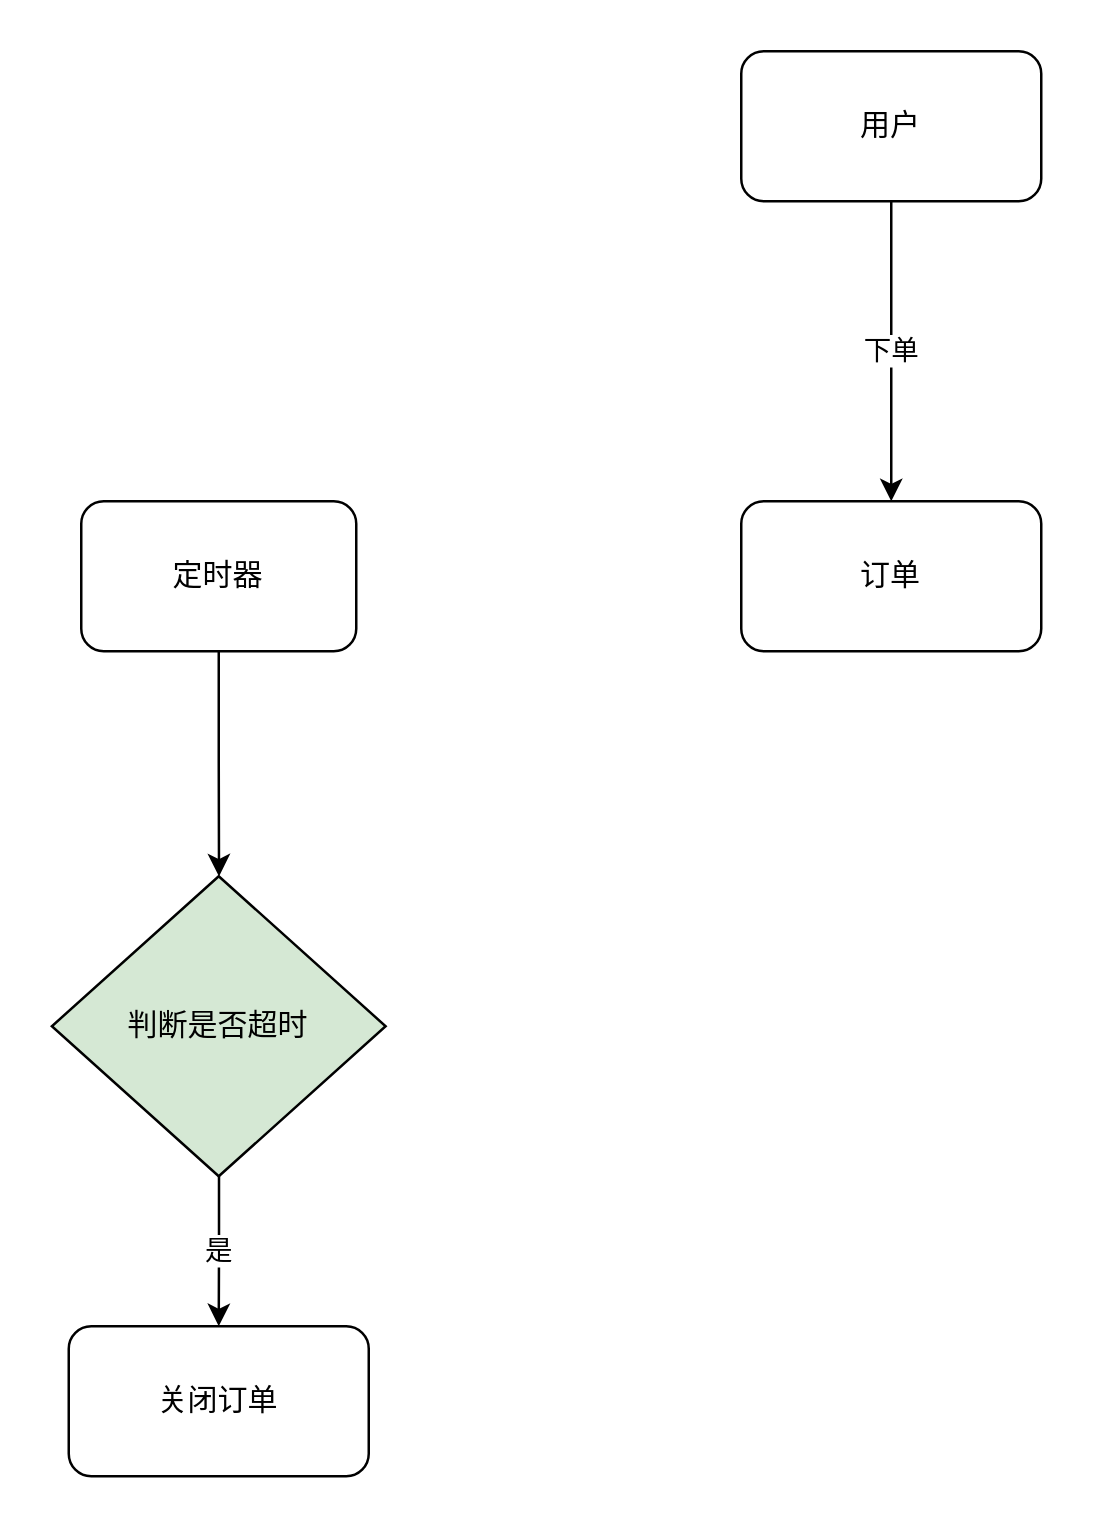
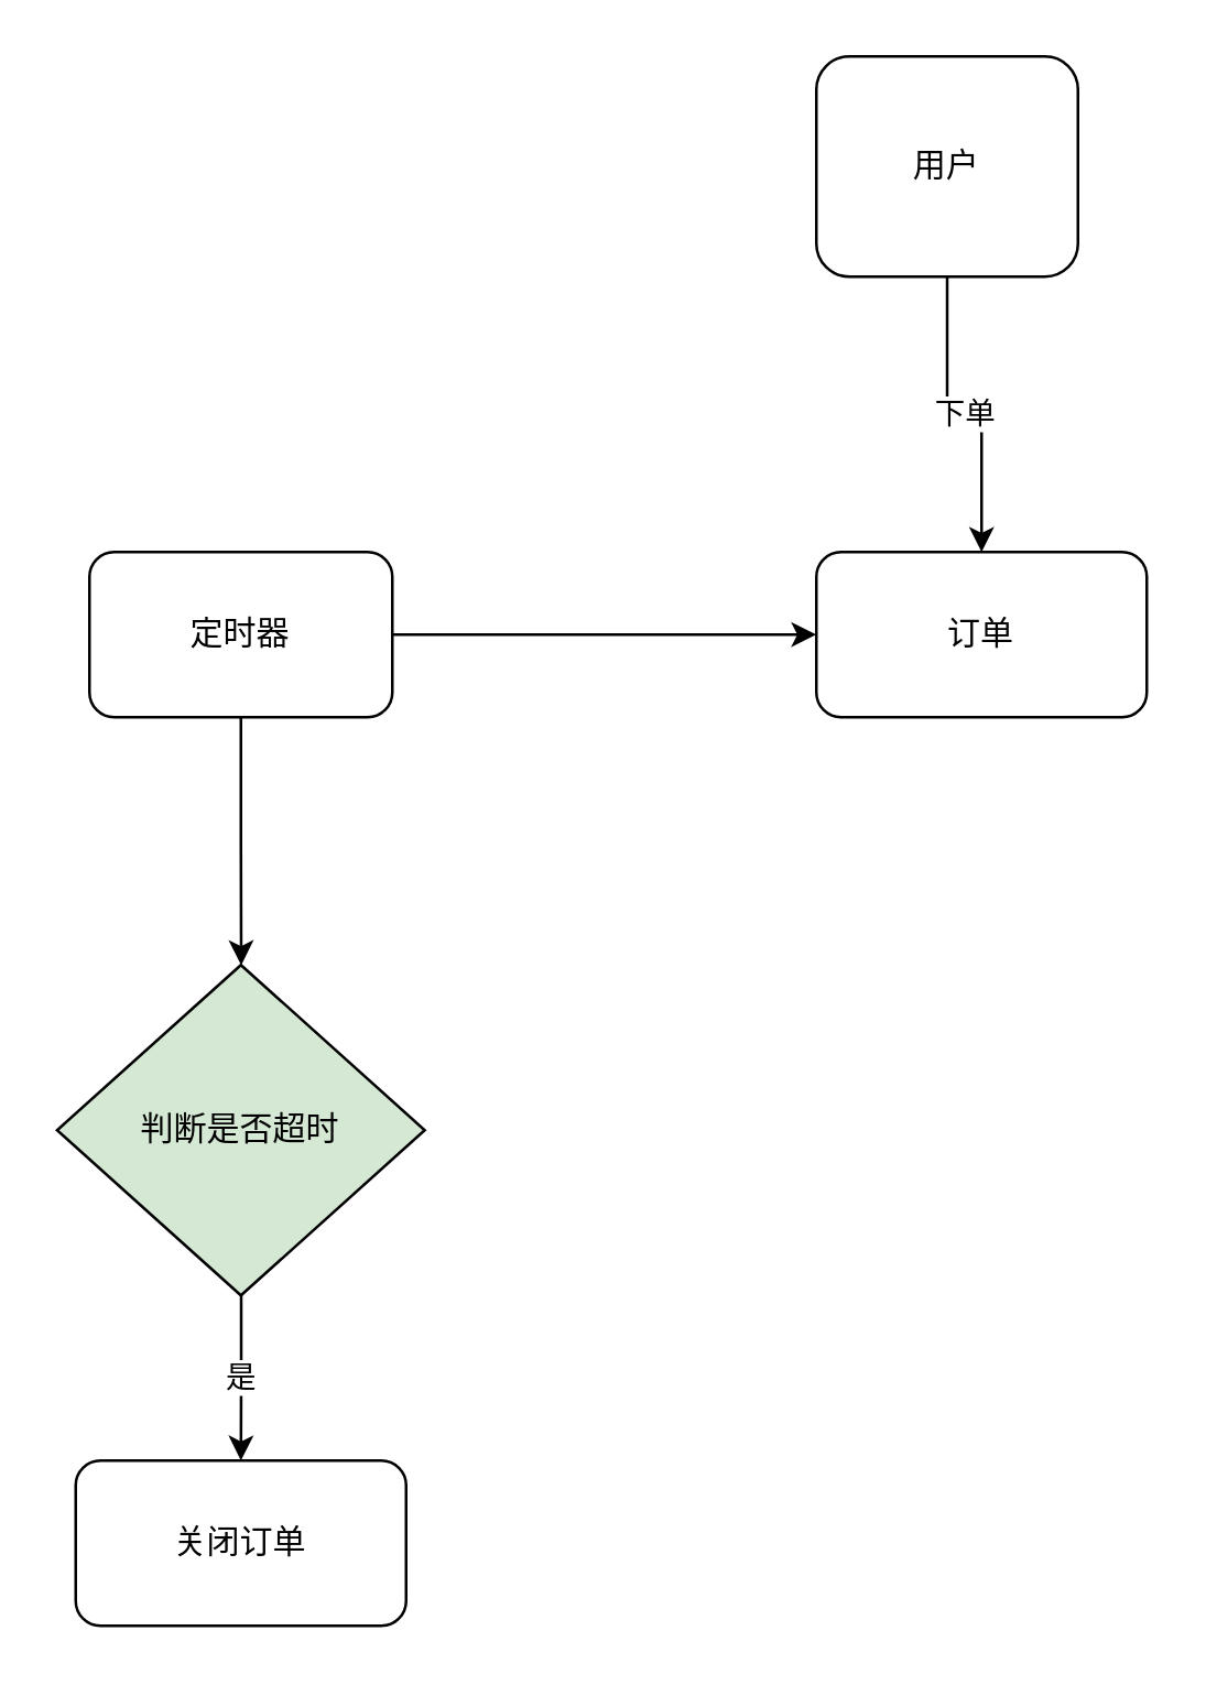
  <mxCell id="0" />
  <mxCell id="1" parent="0" />
  <mxCell id="2" value="下单" style="edgeStyle=orthogonalEdgeStyle;rounded=0;orthogonalLoop=1;jettySize=auto;html=1;entryX=0.5;entryY=0;entryDx=0;entryDy=0;" edge="1" parent="1" source="3" target="4"><mxGeometry relative="1" as="geometry" /></mxCell>
- <mxCell id="3" value="用户" style="rounded=1;whiteSpace=wrap;html=1;" vertex="1" parent="1"><mxGeometry x="296" y="20" width="120" height="60" as="geometry" /></mxCell>
+ <mxCell id="3" value="用户" style="rounded=1;whiteSpace=wrap;html=1;" vertex="1" parent="1"><mxGeometry x="296" y="20" width="95" height="80" as="geometry" /></mxCell>
  <mxCell id="4" value="订单" style="rounded=1;whiteSpace=wrap;html=1;" vertex="1" parent="1"><mxGeometry x="296" y="200" width="120" height="60" as="geometry" /></mxCell>
+ <mxCell id="5" style="edgeStyle=orthogonalEdgeStyle;rounded=0;orthogonalLoop=1;jettySize=auto;html=1;entryX=0;entryY=0.5;entryDx=0;entryDy=0;" edge="1" parent="1" source="7" target="4"><mxGeometry relative="1" as="geometry" /></mxCell>
  <mxCell id="6" style="edgeStyle=orthogonalEdgeStyle;rounded=0;orthogonalLoop=1;jettySize=auto;html=1;" edge="1" parent="1" source="7" target="9"><mxGeometry relative="1" as="geometry" /></mxCell>
  <mxCell id="7" value="定时器" style="rounded=1;whiteSpace=wrap;html=1;" vertex="1" parent="1"><mxGeometry x="32" y="200" width="110" height="60" as="geometry" /></mxCell>
  <mxCell id="8" value="是" style="edgeStyle=orthogonalEdgeStyle;rounded=0;orthogonalLoop=1;jettySize=auto;html=1;" edge="1" parent="1" source="9" target="10"><mxGeometry relative="1" as="geometry" /></mxCell>
  <mxCell id="9" value="判断是否超时" style="rhombus;whiteSpace=wrap;html=1;fillColor=#d5e8d4;" vertex="1" parent="1"><mxGeometry x="20.25" y="350" width="133.5" height="120" as="geometry" /></mxCell>
  <mxCell id="10" value="关闭订单" style="rounded=1;whiteSpace=wrap;html=1;" vertex="1" parent="1"><mxGeometry x="27" y="530" width="120" height="60" as="geometry" /></mxCell>
